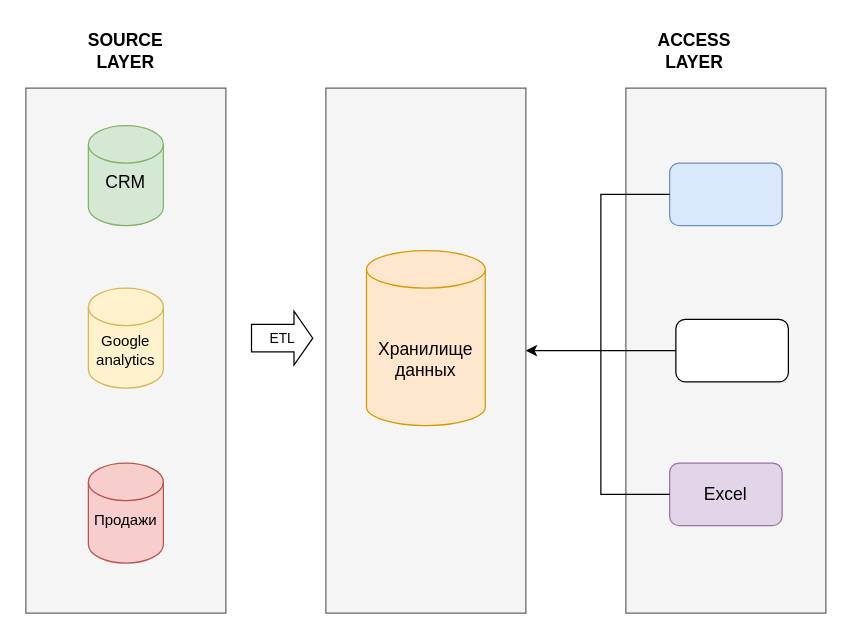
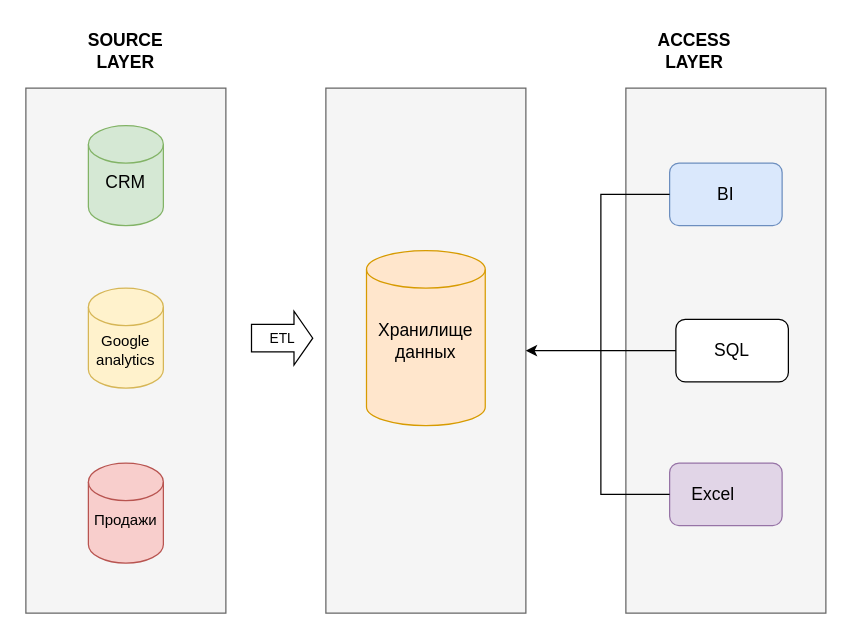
  <mxCell id="0" />
  <mxCell id="1" parent="0" />
  <mxCell id="2" value="" style="rounded=0;whiteSpace=wrap;html=1;fillColor=#f5f5f5;fontColor=#333333;strokeColor=#666666;" vertex="1" parent="1"><mxGeometry x="20" y="70" width="160" height="420" as="geometry" /></mxCell>
  <mxCell id="3" value="" style="rounded=0;whiteSpace=wrap;html=1;fillColor=#f5f5f5;fontColor=#333333;strokeColor=#666666;" vertex="1" parent="1"><mxGeometry x="260" y="70" width="160" height="420" as="geometry" /></mxCell>
  <mxCell id="4" value="" style="rounded=0;whiteSpace=wrap;html=1;fillColor=#f5f5f5;fontColor=#333333;strokeColor=#666666;" vertex="1" parent="1"><mxGeometry x="500" y="70" width="160" height="420" as="geometry" /></mxCell>
  <mxCell id="5" value="ETL" style="shape=flexArrow;endArrow=classic;html=1;rounded=0;width=22;endSize=4.67;" edge="1" parent="1"><mxGeometry width="50" height="50" relative="1" as="geometry"><mxPoint x="200" y="270" as="sourcePoint" /><mxPoint x="250" y="270" as="targetPoint" /><mxPoint as="offset" /></mxGeometry></mxCell>
  <mxCell id="6" value="&lt;b style=&quot;font-size: 14px;&quot;&gt;SOURCE LAYER&lt;/b&gt;" style="text;html=1;strokeColor=none;fillColor=none;align=center;verticalAlign=middle;whiteSpace=wrap;rounded=0;fontSize=14;" vertex="1" parent="1"><mxGeometry x="55" y="20" width="90" height="40" as="geometry" /></mxCell>
  <mxCell id="7" value="&lt;b style=&quot;font-size: 14px;&quot;&gt;ACCESS&lt;br&gt;LAYER&lt;/b&gt;" style="text;html=1;strokeColor=none;fillColor=none;align=center;verticalAlign=middle;whiteSpace=wrap;rounded=0;fontSize=14;" vertex="1" parent="1"><mxGeometry x="510" y="20" width="90" height="40" as="geometry" /></mxCell>
  <mxCell id="8" value="" style="rounded=1;whiteSpace=wrap;html=1;fontSize=14;fillColor=#dae8fc;strokeColor=#6c8ebf;" vertex="1" parent="1"><mxGeometry x="535" y="130" width="90" height="50" as="geometry" /></mxCell>
+ <mxCell id="9" value="BI" style="text;html=1;strokeColor=none;fillColor=none;align=center;verticalAlign=middle;whiteSpace=wrap;rounded=0;fontSize=14;" vertex="1" parent="1"><mxGeometry x="550" y="140" width="60" height="30" as="geometry" /></mxCell>
  <mxCell id="10" value="" style="group" vertex="1" connectable="0" parent="1"><mxGeometry x="535" y="370" width="90" height="50" as="geometry" /></mxCell>
  <mxCell id="11" value="" style="rounded=1;whiteSpace=wrap;html=1;fontSize=14;fillColor=#e1d5e7;strokeColor=#9673a6;" vertex="1" parent="10"><mxGeometry width="90" height="50" as="geometry" /></mxCell>
- <mxCell id="12" value="Excel" style="text;html=1;strokeColor=none;fillColor=none;align=center;verticalAlign=middle;whiteSpace=wrap;rounded=0;fontSize=14;" vertex="1" parent="10"><mxGeometry x="15" y="10" width="60" height="30" as="geometry" /></mxCell>
+ <mxCell id="12" value="Excel" style="text;html=1;strokeColor=none;fillColor=none;align=center;verticalAlign=middle;whiteSpace=wrap;rounded=0;fontSize=14;" vertex="1" parent="10"><mxGeometry x="5" y="10" width="60" height="30" as="geometry" /></mxCell>
  <mxCell id="13" value="" style="endArrow=none;html=1;rounded=0;fontSize=14;exitX=0;exitY=0.5;exitDx=0;exitDy=0;" edge="1" parent="1" source="11"><mxGeometry width="50" height="50" relative="1" as="geometry"><mxPoint x="480" y="400" as="sourcePoint" /><mxPoint x="480" y="280" as="targetPoint" /><Array as="points"><mxPoint x="480" y="395" /></Array></mxGeometry></mxCell>
  <mxCell id="14" value="" style="group;" vertex="1" connectable="0" parent="1"><mxGeometry x="540" y="255" width="90" height="50" as="geometry" /></mxCell>
  <mxCell id="15" value="" style="rounded=1;whiteSpace=wrap;html=1;fontSize=14;" vertex="1" parent="14"><mxGeometry width="90" height="50" as="geometry" /></mxCell>
+ <mxCell id="16" value="SQL" style="text;html=1;strokeColor=none;fillColor=none;align=center;verticalAlign=middle;whiteSpace=wrap;rounded=0;fontSize=14;" vertex="1" parent="14"><mxGeometry x="15" y="10" width="60" height="30" as="geometry" /></mxCell>
  <mxCell id="17" value="" style="endArrow=none;html=1;rounded=0;fontSize=14;entryX=0;entryY=0.5;entryDx=0;entryDy=0;" edge="1" parent="1" target="8"><mxGeometry width="50" height="50" relative="1" as="geometry"><mxPoint x="480" y="280" as="sourcePoint" /><mxPoint x="470" y="140" as="targetPoint" /><Array as="points"><mxPoint x="480" y="155" /></Array></mxGeometry></mxCell>
  <mxCell id="18" value="" style="shape=cylinder3;whiteSpace=wrap;html=1;boundedLbl=1;backgroundOutline=1;size=15;fontSize=14;labelBackgroundColor=#FFFFCC;fillColor=#ffe6cc;strokeColor=#d79b00;" vertex="1" parent="1"><mxGeometry x="292.5" y="200" width="95" height="140" as="geometry" /></mxCell>
- <mxCell id="19" value="Хранилище данных" style="text;html=1;strokeColor=none;fillColor=none;align=center;verticalAlign=middle;whiteSpace=wrap;rounded=0;fontSize=14;" vertex="1" parent="1"><mxGeometry x="295" y="272" width="90" height="30" as="geometry" /></mxCell>
+ <mxCell id="19" value="Хранилище данных" style="text;html=1;strokeColor=none;fillColor=none;align=center;verticalAlign=middle;whiteSpace=wrap;rounded=0;fontSize=14;" vertex="1" parent="1"><mxGeometry x="295" y="257" width="90" height="30" as="geometry" /></mxCell>
  <mxCell id="20" style="edgeStyle=orthogonalEdgeStyle;rounded=0;orthogonalLoop=1;jettySize=auto;html=1;entryX=1;entryY=0.5;entryDx=0;entryDy=0;fontSize=14;" edge="1" parent="1" source="15" target="3"><mxGeometry relative="1" as="geometry" /></mxCell>
  <mxCell id="21" value="" style="shape=cylinder3;whiteSpace=wrap;html=1;boundedLbl=1;backgroundOutline=1;size=15;labelBackgroundColor=#FFFFCC;fontSize=14;fillColor=#d5e8d4;strokeColor=#82b366;" vertex="1" parent="1"><mxGeometry x="70" y="100" width="60" height="80" as="geometry" /></mxCell>
  <mxCell id="22" value="" style="shape=cylinder3;whiteSpace=wrap;html=1;boundedLbl=1;backgroundOutline=1;size=15;labelBackgroundColor=#FFFFCC;fontSize=14;fillColor=#fff2cc;strokeColor=#d6b656;" vertex="1" parent="1"><mxGeometry x="70" y="230" width="60" height="80" as="geometry" /></mxCell>
  <mxCell id="23" value="" style="shape=cylinder3;whiteSpace=wrap;html=1;boundedLbl=1;backgroundOutline=1;size=15;labelBackgroundColor=#FFFFCC;fontSize=14;fillColor=#f8cecc;strokeColor=#b85450;" vertex="1" parent="1"><mxGeometry x="70" y="370" width="60" height="80" as="geometry" /></mxCell>
  <mxCell id="24" value="CRM" style="text;html=1;align=center;verticalAlign=middle;whiteSpace=wrap;rounded=0;labelBackgroundColor=none;fontSize=14;" vertex="1" parent="1"><mxGeometry x="70" y="130" width="60" height="30" as="geometry" /></mxCell>
  <mxCell id="25" value="Google&lt;br style=&quot;font-size: 12px;&quot;&gt;analytics" style="text;html=1;align=center;verticalAlign=middle;whiteSpace=wrap;rounded=0;labelBackgroundColor=none;fontSize=12;" vertex="1" parent="1"><mxGeometry x="70" y="265" width="60" height="30" as="geometry" /></mxCell>
  <mxCell id="26" value="&lt;font style=&quot;font-size: 12px;&quot;&gt;Продажи&lt;/font&gt;" style="text;html=1;align=center;verticalAlign=middle;whiteSpace=wrap;rounded=0;labelBackgroundColor=none;fontSize=14;" vertex="1" parent="1"><mxGeometry x="70" y="400" width="60" height="30" as="geometry" /></mxCell>
